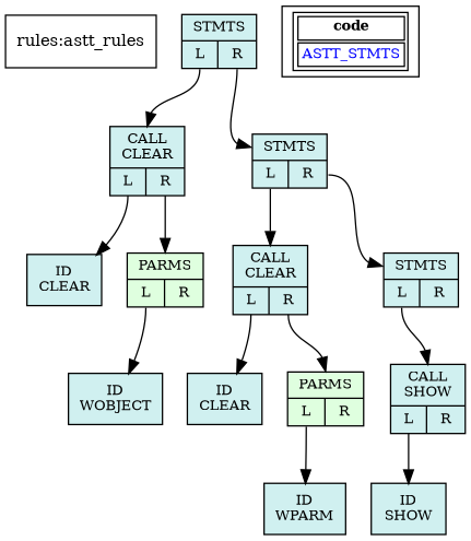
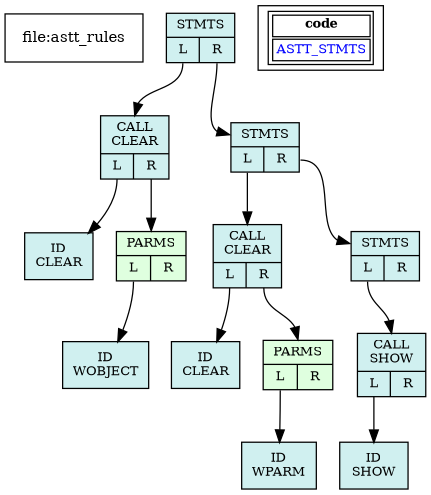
  digraph {
    node [fontsize=10 shape=record fillcolor="#D0F0F0" style=filled]
    edge [headport=A tailport=L]
-   n1 [fontsize=12 label="rules:astt_rules" fillcolor="" style=""]
+   n1 [fontsize=12 label="file:astt_rules" fillcolor="" style=""]
    n2 [label="{<A>STMTS&#92;n | { <L> L | <R> R}}"]
    n3 [label="{<A>CALL&#92;nCLEAR | { <L> L | <R> R}}"]
    n4 [label="{<A>STMTS&#92;n | { <L> L | <R> R}}"]
    n5 [label="{<A>ID&#92;nCLEAR}"]
    n6 [fillcolor="#DFFFDF" label="{<A>PARMS&#92;n | { <L> L | <R> R}}"]
    n7 [label="{<A>ID&#92;nWOBJECT}"]
    n8 [label="{<A>CALL&#92;nCLEAR | { <L> L | <R> R}}"]
    n9 [label="{<A>STMTS&#92;n | { <L> L | <R> R}}"]
    n10 [label="{<A>ID&#92;nCLEAR}"]
    n11 [fillcolor="#DFFFDF" label="{<A>PARMS&#92;n | { <L> L | <R> R}}"]
    n12 [label="{<A>ID&#92;nWPARM}"]
    n13 [label="{<A>CALL&#92;nSHOW | { <L> L | <R> R}}"]
    n14 [label="{<A>ID&#92;nSHOW}"]
    n15 [label=< <table border="1"><tr><td><b>code<br align="left"/></b></td></tr> <tr><td><font point-size="10" color ="blue">ASTT_STMTS<br align="left"/></font></td></tr></table>> fillcolor="" style=""]
    n2 -> n3
    n2 -> n4 [tailport=R]
    n3 -> n5
    n3 -> n6 [tailport=R]
    n4 -> n8
    n4 -> n9 [tailport=R]
    n6 -> n7
    n8 -> n10
    n8 -> n11 [tailport=R]
    n9 -> n13
    n11 -> n12
    n13 -> n14
  }
